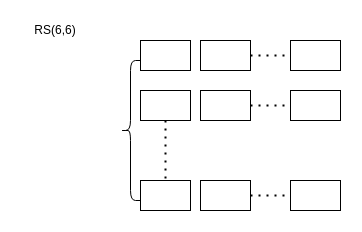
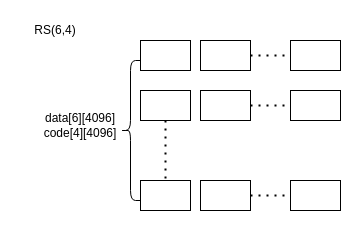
  <mxCell id="0" />
  <mxCell id="1" parent="0" />
  <mxCell id="2" value="" style="rounded=0;whiteSpace=wrap;html=1;" parent="1" vertex="1"><mxGeometry x="140" y="40" width="50" height="30" as="geometry" /></mxCell>
  <mxCell id="3" value="" style="shape=curlyBracket;whiteSpace=wrap;html=1;rounded=1;" vertex="1" parent="1"><mxGeometry x="120" y="60" width="20" height="140" as="geometry" /></mxCell>
  <mxCell id="4" value="" style="rounded=0;whiteSpace=wrap;html=1;" vertex="1" parent="1"><mxGeometry x="200" y="40" width="50" height="30" as="geometry" /></mxCell>
  <mxCell id="5" value="" style="rounded=0;whiteSpace=wrap;html=1;" vertex="1" parent="1"><mxGeometry x="290" y="40" width="50" height="30" as="geometry" /></mxCell>
  <mxCell id="6" value="" style="endArrow=none;dashed=1;html=1;dashPattern=1 3;strokeWidth=2;exitX=1;exitY=0.5;exitDx=0;exitDy=0;entryX=0;entryY=0.5;entryDx=0;entryDy=0;" edge="1" parent="1" source="4" target="5"><mxGeometry width="50" height="50" relative="1" as="geometry"><mxPoint x="330" y="100" as="sourcePoint" /><mxPoint x="410" y="100.5" as="targetPoint" /></mxGeometry></mxCell>
  <mxCell id="7" value="" style="rounded=0;whiteSpace=wrap;html=1;" vertex="1" parent="1"><mxGeometry x="140" y="90" width="50" height="30" as="geometry" /></mxCell>
  <mxCell id="8" value="" style="rounded=0;whiteSpace=wrap;html=1;" vertex="1" parent="1"><mxGeometry x="140" y="180" width="50" height="30" as="geometry" /></mxCell>
  <mxCell id="9" value="" style="endArrow=none;dashed=1;html=1;dashPattern=1 3;strokeWidth=2;exitX=0.5;exitY=1;exitDx=0;exitDy=0;entryX=0.5;entryY=0;entryDx=0;entryDy=0;" edge="1" parent="1" source="7" target="8"><mxGeometry width="50" height="50" relative="1" as="geometry"><mxPoint x="260" y="65" as="sourcePoint" /><mxPoint x="300" y="65" as="targetPoint" /></mxGeometry></mxCell>
  <mxCell id="10" value="" style="rounded=0;whiteSpace=wrap;html=1;" vertex="1" parent="1"><mxGeometry x="200" y="90" width="50" height="30" as="geometry" /></mxCell>
  <mxCell id="11" value="" style="rounded=0;whiteSpace=wrap;html=1;" vertex="1" parent="1"><mxGeometry x="290" y="90" width="50" height="30" as="geometry" /></mxCell>
  <mxCell id="12" value="" style="endArrow=none;dashed=1;html=1;dashPattern=1 3;strokeWidth=2;exitX=1;exitY=0.5;exitDx=0;exitDy=0;entryX=0;entryY=0.5;entryDx=0;entryDy=0;" edge="1" parent="1" source="10" target="11"><mxGeometry width="50" height="50" relative="1" as="geometry"><mxPoint x="330" y="150" as="sourcePoint" /><mxPoint x="410" y="150.5" as="targetPoint" /></mxGeometry></mxCell>
  <mxCell id="13" value="" style="rounded=0;whiteSpace=wrap;html=1;" vertex="1" parent="1"><mxGeometry x="200" y="180" width="50" height="30" as="geometry" /></mxCell>
  <mxCell id="14" value="" style="rounded=0;whiteSpace=wrap;html=1;" vertex="1" parent="1"><mxGeometry x="290" y="180" width="50" height="30" as="geometry" /></mxCell>
  <mxCell id="15" value="" style="endArrow=none;dashed=1;html=1;dashPattern=1 3;strokeWidth=2;exitX=1;exitY=0.5;exitDx=0;exitDy=0;entryX=0;entryY=0.5;entryDx=0;entryDy=0;" edge="1" parent="1" source="13" target="14"><mxGeometry width="50" height="50" relative="1" as="geometry"><mxPoint x="330" y="240" as="sourcePoint" /><mxPoint x="410" y="240.5" as="targetPoint" /></mxGeometry></mxCell>
- <mxCell id="17" value="RS(6,6)" style="text;html=1;strokeColor=none;fillColor=none;align=center;verticalAlign=middle;whiteSpace=wrap;rounded=0;" vertex="1" parent="1"><mxGeometry x="20" y="20" width="70" height="20" as="geometry" /></mxCell>
+ <mxCell id="16" value="data[6][4096]&lt;br&gt;code[4][4096]" style="text;html=1;strokeColor=none;fillColor=none;align=center;verticalAlign=middle;whiteSpace=wrap;rounded=0;" vertex="1" parent="1"><mxGeometry x="40" y="100" width="80" height="50" as="geometry" /></mxCell>
+ <mxCell id="17" value="RS(6,4)" style="text;html=1;strokeColor=none;fillColor=none;align=center;verticalAlign=middle;whiteSpace=wrap;rounded=0;" vertex="1" parent="1"><mxGeometry x="20" y="20" width="70" height="20" as="geometry" /></mxCell>
